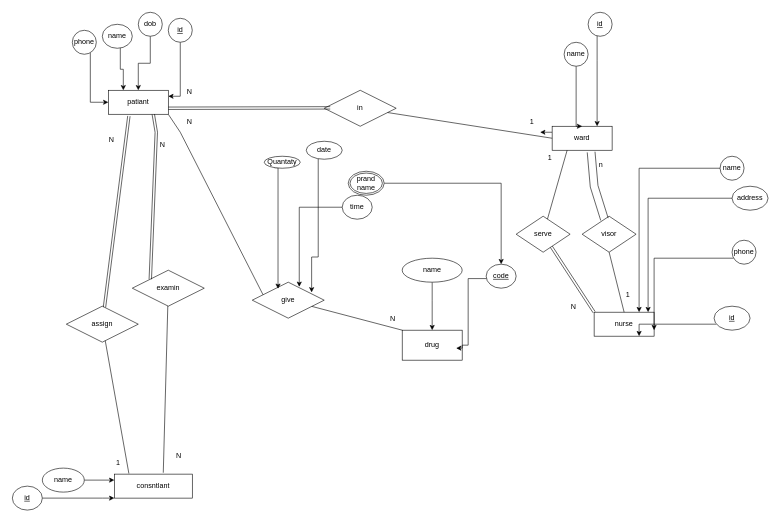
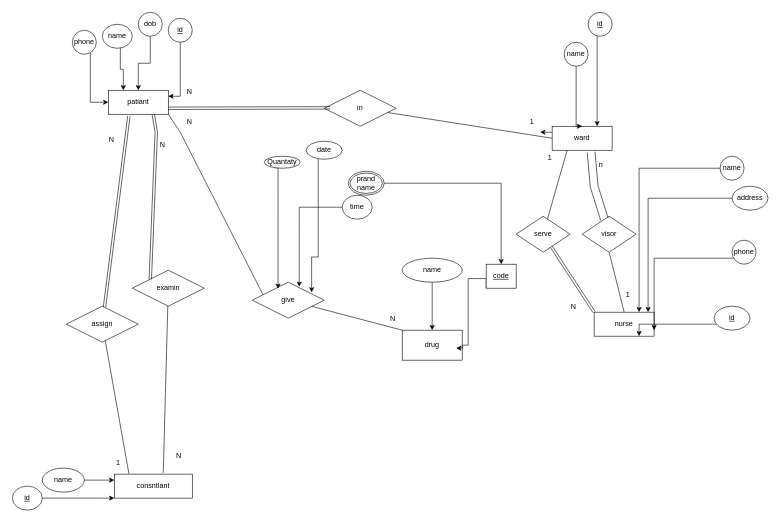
  <mxCell id="0" />
  <mxCell id="1" parent="0" />
  <mxCell id="2" style="edgeStyle=orthogonalEdgeStyle;rounded=0;orthogonalLoop=1;jettySize=auto;html=1;exitX=1;exitY=0.75;exitDx=0;exitDy=0;" parent="1" source="3" edge="1"><mxGeometry relative="1" as="geometry"><mxPoint x="279.667" y="179.667" as="targetPoint" /></mxGeometry></mxCell>
  <mxCell id="3" value="patiant" style="whiteSpace=wrap;html=1;align=center;" parent="1" vertex="1"><mxGeometry x="180" y="150" width="100" height="40" as="geometry" /></mxCell>
  <mxCell id="4" style="edgeStyle=orthogonalEdgeStyle;rounded=0;orthogonalLoop=1;jettySize=auto;html=1;exitX=0;exitY=0.25;exitDx=0;exitDy=0;" parent="1" source="5" edge="1"><mxGeometry relative="1" as="geometry"><mxPoint x="900" y="219.667" as="targetPoint" /></mxGeometry></mxCell>
  <mxCell id="5" value="ward" style="whiteSpace=wrap;html=1;align=center;" parent="1" vertex="1"><mxGeometry x="920" y="210" width="100" height="40" as="geometry" /></mxCell>
  <mxCell id="6" value="nurse" style="whiteSpace=wrap;html=1;align=center;" parent="1" vertex="1"><mxGeometry x="990" y="520" width="100" height="40" as="geometry" /></mxCell>
  <mxCell id="7" value="consntlant" style="whiteSpace=wrap;html=1;align=center;" parent="1" vertex="1"><mxGeometry x="190" y="790" width="130" height="40" as="geometry" /></mxCell>
  <mxCell id="8" value="drug" style="whiteSpace=wrap;html=1;align=center;" parent="1" vertex="1"><mxGeometry x="670" y="550" width="100" height="50" as="geometry" /></mxCell>
  <mxCell id="9" style="edgeStyle=orthogonalEdgeStyle;rounded=0;orthogonalLoop=1;jettySize=auto;html=1;entryX=1;entryY=0.25;entryDx=0;entryDy=0;" parent="1" source="10" target="3" edge="1"><mxGeometry relative="1" as="geometry"><Array as="points"><mxPoint x="300" y="160" /></Array></mxGeometry></mxCell>
  <mxCell id="10" value="id" style="ellipse;whiteSpace=wrap;html=1;align=center;fontStyle=4;" parent="1" vertex="1"><mxGeometry x="280" y="30" width="40" height="40" as="geometry" /></mxCell>
  <mxCell id="11" style="edgeStyle=orthogonalEdgeStyle;rounded=0;orthogonalLoop=1;jettySize=auto;html=1;exitX=0.5;exitY=1;exitDx=0;exitDy=0;" parent="1" source="12" target="3" edge="1"><mxGeometry relative="1" as="geometry" /></mxCell>
  <mxCell id="12" value="dob" style="ellipse;whiteSpace=wrap;html=1;align=center;" parent="1" vertex="1"><mxGeometry x="230" y="20" width="40" height="40" as="geometry" /></mxCell>
  <mxCell id="13" style="edgeStyle=orthogonalEdgeStyle;rounded=0;orthogonalLoop=1;jettySize=auto;html=1;entryX=0;entryY=0.5;entryDx=0;entryDy=0;" parent="1" source="14" target="3" edge="1"><mxGeometry relative="1" as="geometry"><mxPoint x="30" y="190" as="targetPoint" /><Array as="points"><mxPoint x="150" y="70" /><mxPoint x="150" y="170" /></Array></mxGeometry></mxCell>
  <mxCell id="14" value="phone" style="ellipse;whiteSpace=wrap;html=1;align=center;" parent="1" vertex="1"><mxGeometry x="120" y="50" width="40" height="40" as="geometry" /></mxCell>
  <mxCell id="15" style="edgeStyle=orthogonalEdgeStyle;rounded=0;orthogonalLoop=1;jettySize=auto;html=1;entryX=0.25;entryY=0;entryDx=0;entryDy=0;" parent="1" source="16" target="3" edge="1"><mxGeometry relative="1" as="geometry"><Array as="points"><mxPoint x="200" y="115" /><mxPoint x="205" y="115" /></Array></mxGeometry></mxCell>
  <mxCell id="16" value="name" style="ellipse;whiteSpace=wrap;html=1;align=center;" parent="1" vertex="1"><mxGeometry x="170" y="40" width="50" height="40" as="geometry" /></mxCell>
  <mxCell id="17" style="edgeStyle=orthogonalEdgeStyle;rounded=0;orthogonalLoop=1;jettySize=auto;html=1;entryX=0.75;entryY=0;entryDx=0;entryDy=0;" parent="1" source="18" target="5" edge="1"><mxGeometry relative="1" as="geometry"><Array as="points"><mxPoint x="995" y="100" /><mxPoint x="995" y="100" /></Array></mxGeometry></mxCell>
  <mxCell id="18" value="id" style="ellipse;whiteSpace=wrap;html=1;align=center;fontStyle=4;" parent="1" vertex="1"><mxGeometry x="980" y="20" width="40" height="40" as="geometry" /></mxCell>
  <mxCell id="19" style="edgeStyle=orthogonalEdgeStyle;rounded=0;orthogonalLoop=1;jettySize=auto;html=1;exitX=0.5;exitY=1;exitDx=0;exitDy=0;entryX=0.5;entryY=0;entryDx=0;entryDy=0;" parent="1" source="20" target="5" edge="1"><mxGeometry relative="1" as="geometry"><Array as="points"><mxPoint x="960" y="210" /></Array></mxGeometry></mxCell>
  <mxCell id="20" value="name" style="ellipse;whiteSpace=wrap;html=1;align=center;" parent="1" vertex="1"><mxGeometry x="940" y="70" width="40" height="40" as="geometry" /></mxCell>
  <mxCell id="21" value="in" style="shape=rhombus;perimeter=rhombusPerimeter;whiteSpace=wrap;html=1;align=center;" parent="1" vertex="1"><mxGeometry x="540" y="150" width="120" height="60" as="geometry" /></mxCell>
  <mxCell id="22" value="" style="endArrow=none;html=1;rounded=0;" parent="1" source="21" edge="1"><mxGeometry relative="1" as="geometry"><mxPoint x="760" y="230" as="sourcePoint" /><mxPoint x="920" y="230" as="targetPoint" /></mxGeometry></mxCell>
  <mxCell id="23" value="1" style="resizable=0;html=1;align=right;verticalAlign=bottom;" parent="22" connectable="0" vertex="1"><mxGeometry x="1" relative="1" as="geometry"><mxPoint x="-30" y="-20" as="offset" /></mxGeometry></mxCell>
  <mxCell id="24" value="" style="shape=link;html=1;rounded=0;exitX=1;exitY=0.75;exitDx=0;exitDy=0;" parent="1" source="3" edge="1"><mxGeometry relative="1" as="geometry"><mxPoint x="390" y="179.33" as="sourcePoint" /><mxPoint x="550" y="179.33" as="targetPoint" /></mxGeometry></mxCell>
  <mxCell id="25" value="N" style="resizable=0;html=1;align=right;verticalAlign=bottom;" parent="24" connectable="0" vertex="1"><mxGeometry x="1" relative="1" as="geometry"><mxPoint x="-230" y="-19" as="offset" /></mxGeometry></mxCell>
  <mxCell id="26" style="edgeStyle=orthogonalEdgeStyle;rounded=0;orthogonalLoop=1;jettySize=auto;html=1;entryX=0;entryY=1;entryDx=0;entryDy=0;" parent="1" source="27" target="7" edge="1"><mxGeometry relative="1" as="geometry"><Array as="points"><mxPoint x="170" y="830" /><mxPoint x="170" y="830" /></Array></mxGeometry></mxCell>
  <mxCell id="27" value="id" style="ellipse;whiteSpace=wrap;html=1;align=center;fontStyle=4;" parent="1" vertex="1"><mxGeometry x="20" y="810" width="50" height="40" as="geometry" /></mxCell>
  <mxCell id="28" style="edgeStyle=orthogonalEdgeStyle;rounded=0;orthogonalLoop=1;jettySize=auto;html=1;entryX=0;entryY=0.25;entryDx=0;entryDy=0;" parent="1" source="29" target="7" edge="1"><mxGeometry relative="1" as="geometry"><Array as="points"><mxPoint x="120" y="800" /><mxPoint x="120" y="800" /></Array></mxGeometry></mxCell>
  <mxCell id="29" value="name" style="ellipse;whiteSpace=wrap;html=1;align=center;" parent="1" vertex="1"><mxGeometry x="70" y="780" width="70" height="40" as="geometry" /></mxCell>
  <mxCell id="30" value="examin" style="shape=rhombus;perimeter=rhombusPerimeter;whiteSpace=wrap;html=1;align=center;" parent="1" vertex="1"><mxGeometry x="220" y="450" width="120" height="60" as="geometry" /></mxCell>
  <mxCell id="31" value="assign" style="shape=rhombus;perimeter=rhombusPerimeter;whiteSpace=wrap;html=1;align=center;" parent="1" vertex="1"><mxGeometry x="110" y="510" width="120" height="60" as="geometry" /></mxCell>
  <mxCell id="32" value="" style="shape=link;html=1;rounded=0;entryX=0.75;entryY=1;entryDx=0;entryDy=0;exitX=0;exitY=0;exitDx=0;exitDy=0;" parent="1" source="30" target="3" edge="1"><mxGeometry relative="1" as="geometry"><mxPoint x="300" y="410" as="sourcePoint" /><mxPoint x="460" y="410" as="targetPoint" /><Array as="points"><mxPoint y="220" x="260" /></Array></mxGeometry></mxCell>
  <mxCell id="33" value="N" style="resizable=0;html=1;align=right;verticalAlign=bottom;" parent="32" connectable="0" vertex="1"><mxGeometry x="1" relative="1" as="geometry"><mxPoint x="20" y="59" as="offset" /></mxGeometry></mxCell>
  <mxCell id="34" value="" style="shape=link;html=1;rounded=0;entryX=0.343;entryY=1.075;entryDx=0;entryDy=0;entryPerimeter=0;" parent="1" source="31" target="3" edge="1"><mxGeometry relative="1" as="geometry"><mxPoint x="480" y="500" as="sourcePoint" /><mxPoint x="640" y="500" as="targetPoint" /></mxGeometry></mxCell>
  <mxCell id="35" value="N" style="resizable=0;html=1;align=right;verticalAlign=bottom;" parent="34" connectable="0" vertex="1"><mxGeometry x="1" relative="1" as="geometry"><mxPoint x="-24" y="47" as="offset" /></mxGeometry></mxCell>
  <mxCell id="36" value="" style="endArrow=none;html=1;rounded=0;entryX=0.628;entryY=-0.058;entryDx=0;entryDy=0;entryPerimeter=0;" parent="1" source="30" target="7" edge="1"><mxGeometry relative="1" as="geometry"><mxPoint x="480" y="630" as="sourcePoint" /><mxPoint x="270" y="780" as="targetPoint" /></mxGeometry></mxCell>
  <mxCell id="37" value="N" style="resizable=0;html=1;align=right;verticalAlign=bottom;" parent="36" connectable="0" vertex="1"><mxGeometry x="1" relative="1" as="geometry"><mxPoint x="30" y="-20" as="offset" /></mxGeometry></mxCell>
  <mxCell id="38" value="" style="endArrow=none;html=1;rounded=0;entryX=0.187;entryY=-0.025;entryDx=0;entryDy=0;entryPerimeter=0;" parent="1" source="31" target="7" edge="1"><mxGeometry relative="1" as="geometry"><mxPoint x="480" y="630" as="sourcePoint" /><mxPoint x="640" y="630" as="targetPoint" /></mxGeometry></mxCell>
  <mxCell id="39" value="1" style="resizable=0;html=1;align=right;verticalAlign=bottom;" parent="38" connectable="0" vertex="1"><mxGeometry x="1" relative="1" as="geometry"><mxPoint x="-14" y="-9" as="offset" /></mxGeometry></mxCell>
  <mxCell id="40" style="edgeStyle=orthogonalEdgeStyle;rounded=0;orthogonalLoop=1;jettySize=auto;html=1;entryX=0.75;entryY=1;entryDx=0;entryDy=0;" parent="1" source="41" target="6" edge="1"><mxGeometry relative="1" as="geometry"><mxPoint x="1130" y="610" as="targetPoint" /><Array as="points"><mxPoint x="1065" y="540" /></Array></mxGeometry></mxCell>
  <mxCell id="41" value="id" style="ellipse;whiteSpace=wrap;html=1;align=center;fontStyle=4;" parent="1" vertex="1"><mxGeometry x="1190" y="510" width="60" height="40" as="geometry" /></mxCell>
  <mxCell id="42" style="edgeStyle=orthogonalEdgeStyle;rounded=0;orthogonalLoop=1;jettySize=auto;html=1;" parent="1" source="43" edge="1"><mxGeometry relative="1" as="geometry"><mxPoint x="1080" y="520" as="targetPoint" /><Array as="points"><mxPoint x="1080" y="330" /><mxPoint x="1080" y="520" /></Array></mxGeometry></mxCell>
  <mxCell id="43" value="address" style="ellipse;whiteSpace=wrap;html=1;align=center;" parent="1" vertex="1"><mxGeometry x="1220" y="310" width="60" height="40" as="geometry" /></mxCell>
  <mxCell id="44" style="edgeStyle=orthogonalEdgeStyle;rounded=0;orthogonalLoop=1;jettySize=auto;html=1;entryX=1;entryY=0.75;entryDx=0;entryDy=0;" parent="1" source="45" target="6" edge="1"><mxGeometry relative="1" as="geometry"><mxPoint x="1100" y="570" as="targetPoint" /><Array as="points"><mxPoint x="1090" y="430" /></Array></mxGeometry></mxCell>
  <mxCell id="45" value="phone" style="ellipse;whiteSpace=wrap;html=1;align=center;" parent="1" vertex="1"><mxGeometry x="1220" y="400" width="40" height="40" as="geometry" /></mxCell>
  <mxCell id="46" style="edgeStyle=orthogonalEdgeStyle;rounded=0;orthogonalLoop=1;jettySize=auto;html=1;exitX=0;exitY=0.5;exitDx=0;exitDy=0;entryX=0.75;entryY=0;entryDx=0;entryDy=0;" parent="1" source="47" target="6" edge="1"><mxGeometry relative="1" as="geometry"><mxPoint x="1040" y="570" as="targetPoint" /></mxGeometry></mxCell>
  <mxCell id="47" value="name" style="ellipse;whiteSpace=wrap;html=1;align=center;" parent="1" vertex="1"><mxGeometry x="1200" y="260" width="40" height="40" as="geometry" /></mxCell>
  <mxCell id="48" value="visor" style="shape=rhombus;perimeter=rhombusPerimeter;whiteSpace=wrap;html=1;align=center;" parent="1" vertex="1"><mxGeometry x="970" y="360" width="90" height="60" as="geometry" /></mxCell>
  <mxCell id="49" value="" style="shape=link;html=1;rounded=0;entryX=0.65;entryY=1.075;entryDx=0;entryDy=0;entryPerimeter=0;width=13;" parent="1" source="48" target="5" edge="1"><mxGeometry relative="1" as="geometry"><mxPoint x="610" y="340" as="sourcePoint" /><mxPoint x="770" y="340" as="targetPoint" /><Array as="points"><mxPoint x="990" y="310" /></Array></mxGeometry></mxCell>
  <mxCell id="50" value="n" style="resizable=0;html=1;align=right;verticalAlign=bottom;" parent="49" connectable="0" vertex="1"><mxGeometry x="1" relative="1" as="geometry"><mxPoint x="20" y="30" as="offset" /></mxGeometry></mxCell>
  <mxCell id="51" style="edgeStyle=orthogonalEdgeStyle;rounded=0;orthogonalLoop=1;jettySize=auto;html=1;exitX=0;exitY=1;exitDx=0;exitDy=0;" parent="1" source="52" edge="1"><mxGeometry relative="1" as="geometry"><mxPoint x="760" y="580" as="targetPoint" /><Array as="points"><mxPoint x="780" y="464" /><mxPoint x="780" y="575" /><mxPoint x="770" y="575" /></Array></mxGeometry></mxCell>
- <mxCell id="52" value="code" style="ellipse;whiteSpace=wrap;html=1;align=center;fontStyle=4;" parent="1" vertex="1"><mxGeometry x="810" y="440" width="50" height="40" as="geometry" /></mxCell>
+ <mxCell id="52" value="code" style="whiteSpace=wrap;html=1;align=center;fontStyle=4;rounded=0;" parent="1" vertex="1"><mxGeometry x="810" y="440" width="50" height="40" as="geometry" /></mxCell>
  <mxCell id="53" style="edgeStyle=orthogonalEdgeStyle;rounded=0;orthogonalLoop=1;jettySize=auto;html=1;startArrow=none;" parent="1" source="74" target="52" edge="1"><mxGeometry relative="1" as="geometry"><mxPoint x="730" y="310" as="sourcePoint" /></mxGeometry></mxCell>
  <mxCell id="54" style="edgeStyle=orthogonalEdgeStyle;rounded=0;orthogonalLoop=1;jettySize=auto;html=1;" parent="1" source="55" target="8" edge="1"><mxGeometry relative="1" as="geometry"><Array as="points"><mxPoint x="720" y="500" /><mxPoint x="720" y="500" /></Array></mxGeometry></mxCell>
  <mxCell id="55" value="name" style="ellipse;whiteSpace=wrap;html=1;align=center;" parent="1" vertex="1"><mxGeometry x="670" y="430" width="100" height="40" as="geometry" /></mxCell>
  <mxCell id="56" value="give" style="shape=rhombus;perimeter=rhombusPerimeter;whiteSpace=wrap;html=1;align=center;" parent="1" vertex="1"><mxGeometry x="420" y="470" width="120" height="60" as="geometry" /></mxCell>
  <mxCell id="57" value="" style="endArrow=none;html=1;rounded=0;entryX=0;entryY=0;entryDx=0;entryDy=0;" parent="1" source="56" target="8" edge="1"><mxGeometry relative="1" as="geometry"><mxPoint x="460" y="340" as="sourcePoint" /><mxPoint x="620" y="340" as="targetPoint" /></mxGeometry></mxCell>
  <mxCell id="58" value="N" style="resizable=0;html=1;align=right;verticalAlign=bottom;" parent="57" connectable="0" vertex="1"><mxGeometry x="1" relative="1" as="geometry"><mxPoint x="-11" y="-10" as="offset" /></mxGeometry></mxCell>
  <mxCell id="59" value="" style="endArrow=none;html=1;rounded=0;exitX=0.15;exitY=0.35;exitDx=0;exitDy=0;exitPerimeter=0;entryX=1;entryY=1;entryDx=0;entryDy=0;" parent="1" source="56" target="3" edge="1"><mxGeometry relative="1" as="geometry"><mxPoint x="460" y="340" as="sourcePoint" /><mxPoint x="280" y="200" as="targetPoint" /><Array as="points"><mxPoint x="300" y="220" /></Array></mxGeometry></mxCell>
  <mxCell id="60" value="N" style="resizable=0;html=1;align=right;verticalAlign=bottom;" parent="59" connectable="0" vertex="1"><mxGeometry x="1" relative="1" as="geometry"><mxPoint x="40" y="20" as="offset" /></mxGeometry></mxCell>
  <mxCell id="61" style="edgeStyle=orthogonalEdgeStyle;rounded=0;orthogonalLoop=1;jettySize=auto;html=1;entryX=0.825;entryY=0.283;entryDx=0;entryDy=0;entryPerimeter=0;" parent="1" source="62" target="56" edge="1"><mxGeometry relative="1" as="geometry"><Array as="points"><mxPoint x="530" y="428" /><mxPoint x="519" y="428" /></Array></mxGeometry></mxCell>
  <mxCell id="62" value="date" style="ellipse;whiteSpace=wrap;html=1;align=center;" parent="1" vertex="1"><mxGeometry x="510" y="235" width="60" height="30" as="geometry" /></mxCell>
  <mxCell id="63" style="edgeStyle=orthogonalEdgeStyle;rounded=0;orthogonalLoop=1;jettySize=auto;html=1;exitX=0.28;exitY=0.95;exitDx=0;exitDy=0;exitPerimeter=0;entryX=0.358;entryY=0.183;entryDx=0;entryDy=0;entryPerimeter=0;" parent="1" source="64" target="56" edge="1"><mxGeometry relative="1" as="geometry"><mxPoint x="470" y="290" as="sourcePoint" /><Array as="points"><mxPoint x="463" y="279" /></Array></mxGeometry></mxCell>
  <mxCell id="64" value="Quantaty" style="ellipse;whiteSpace=wrap;html=1;align=center;" parent="1" vertex="1"><mxGeometry x="440" y="260" width="60" height="20" as="geometry" /></mxCell>
  <mxCell id="65" style="edgeStyle=orthogonalEdgeStyle;rounded=0;orthogonalLoop=1;jettySize=auto;html=1;entryX=0.653;entryY=0.128;entryDx=0;entryDy=0;entryPerimeter=0;" parent="1" source="66" target="56" edge="1"><mxGeometry relative="1" as="geometry" /></mxCell>
  <mxCell id="66" value="time" style="ellipse;whiteSpace=wrap;html=1;align=center;" parent="1" vertex="1"><mxGeometry x="570" y="325" width="50" height="40" as="geometry" /></mxCell>
  <mxCell id="67" value="serve" style="shape=rhombus;perimeter=rhombusPerimeter;whiteSpace=wrap;html=1;align=center;" parent="1" vertex="1"><mxGeometry x="860" y="360" width="90" height="60" as="geometry" /></mxCell>
  <mxCell id="68" value="" style="shape=link;html=1;rounded=0;entryX=0;entryY=0;entryDx=0;entryDy=0;" parent="1" source="67" target="6" edge="1"><mxGeometry relative="1" as="geometry"><mxPoint x="750" y="430" as="sourcePoint" /><mxPoint x="910" y="430" as="targetPoint" /></mxGeometry></mxCell>
  <mxCell id="69" value="N" style="resizable=0;html=1;align=right;verticalAlign=bottom;" parent="68" connectable="0" vertex="1"><mxGeometry x="1" relative="1" as="geometry"><mxPoint x="-30" as="offset" /></mxGeometry></mxCell>
  <mxCell id="70" value="" style="endArrow=none;html=1;rounded=0;entryX=0.25;entryY=1;entryDx=0;entryDy=0;" parent="1" source="67" target="5" edge="1"><mxGeometry relative="1" as="geometry"><mxPoint x="750" y="430" as="sourcePoint" /><mxPoint x="910" y="430" as="targetPoint" /></mxGeometry></mxCell>
  <mxCell id="71" value="1" style="resizable=0;html=1;align=right;verticalAlign=bottom;" parent="70" connectable="0" vertex="1"><mxGeometry x="1" relative="1" as="geometry"><mxPoint x="-25" y="20" as="offset" /></mxGeometry></mxCell>
  <mxCell id="72" value="" style="endArrow=none;html=1;rounded=0;entryX=0.5;entryY=0;entryDx=0;entryDy=0;exitX=0.5;exitY=1;exitDx=0;exitDy=0;" parent="1" source="48" target="6" edge="1"><mxGeometry relative="1" as="geometry"><mxPoint x="750" y="430" as="sourcePoint" /><mxPoint x="910" y="430" as="targetPoint" /></mxGeometry></mxCell>
  <mxCell id="73" value="1" style="resizable=0;html=1;align=right;verticalAlign=bottom;" parent="72" connectable="0" vertex="1"><mxGeometry x="1" relative="1" as="geometry"><mxPoint x="10" y="-20" as="offset" /></mxGeometry></mxCell>
  <mxCell id="74" value="prand name" style="ellipse;shape=doubleEllipse;margin=3;whiteSpace=wrap;html=1;align=center;" parent="1" vertex="1"><mxGeometry x="580" y="285" width="60" height="40" as="geometry" /></mxCell>
